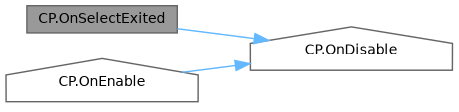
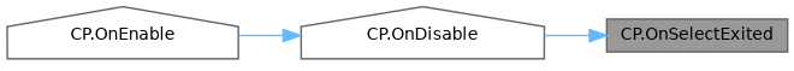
  digraph {
    rankdir=RL
    node [color=grey40 fillcolor=white fontname=Helvetica fontsize=10 shape=house style=filled]
    edge [color=steelblue1 dir=back fontname=Helvetica fontsize=10 labelfontname=Helvetica labelfontsize=10 style=solid]
    n1 [color=gray40 fillcolor=grey60 fontcolor=black height=0.2 label="CP.OnSelectExited" shape=box width=0.4]
    n2 [height=0.2 label="CP.OnDisable" width=0.4]
    n3 [height=0.2 label="CP.OnEnable" width=0.4]
-   n2 -> n1
+   n1 -> n2
    n2 -> n3
  }
